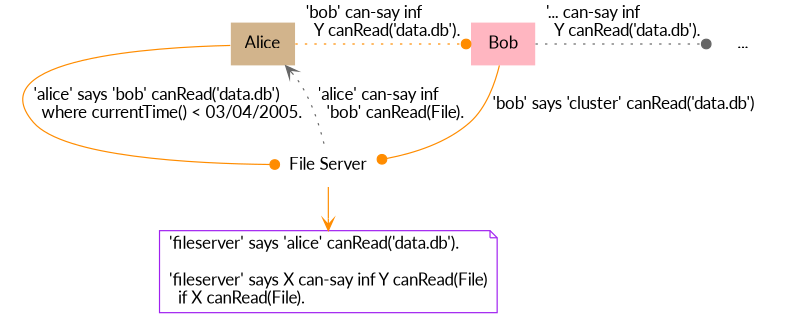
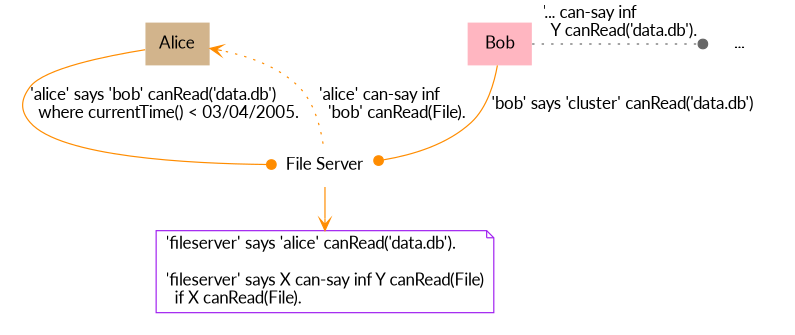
  digraph {
    concentrate=false
    fontname=Lato
    rankdir=TB
    spline=true
    node [color=purple fillcolor=white fontname=Lato shape=plaintext style=filled]
    edge [arrowhead=dot color=darkorange fontname=Lato style=dotted]
    n1 [color=red fillcolor=tan label=Alice]
    n2 [color=red fillcolor=lightpink label=Bob]
    n3 [label="..."]
    n4 [label="File Server"]
    n5 [label="'fileserver' says 'alice' canRead('data.db').\l\l'fileserver' says X can-say inf Y canRead(File)\l  if X canRead(File).\l" shape=note]
    subgraph sub_1 {
      rank=same
      n1
      n2
      n3
    }
-   n1 -> n2 [label="'bob' can-say inf\l  Y canRead('data.db').\l"]
    n1 -> n4 [label="'alice' says 'bob' canRead('data.db')\l  where currentTime() < 03/04/2005.\l" style=solid]
    n2 -> n3 [color=gray40 label="'... can-say inf\l  Y canRead('data.db').\l"]
    n2 -> n4 [label="'bob' says 'cluster' canRead('data.db')\l" style=solid]
-   n4 -> n1 [arrowhead=vee color=gray40 label="'alice' can-say inf\l  'bob' canRead(File).\l"]
+   n4 -> n1 [arrowhead=vee label="'alice' can-say inf\l  'bob' canRead(File).\l"]
    n4 -> n5 [arrowhead=vee arrowtail=none style=solid]
  }
